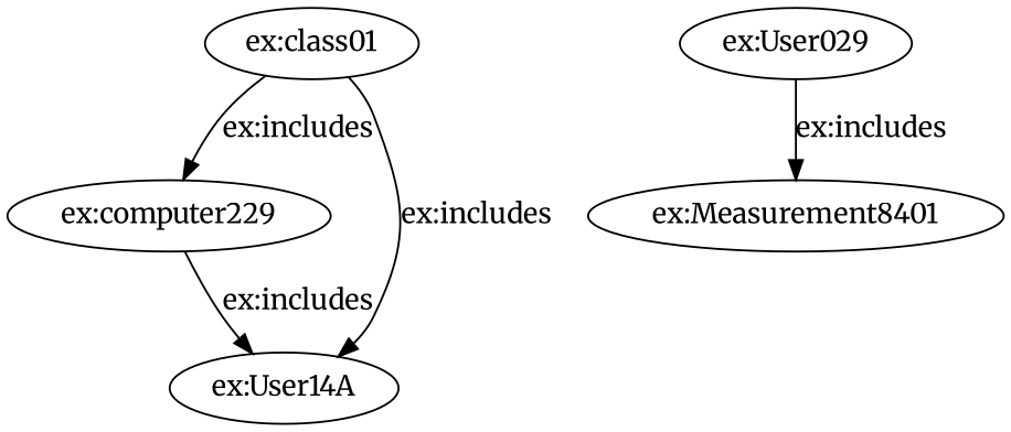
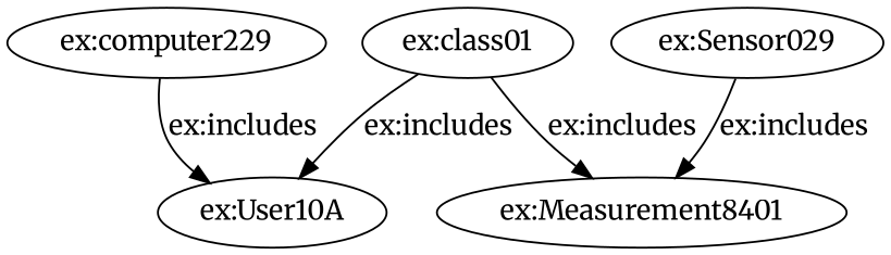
  digraph {
    fontname=Merriweather
    rankdir=TB
    node [fontname=Merriweather]
    edge [fontname=Merriweather]
    "ex:class01"
    "ex:computer229"
-   "ex:User10A" [label="ex:User14A"]
-   "ex:Sensor029" [label="ex:User029"]
+   "ex:User10A"
+   "ex:Sensor029"
    "ex:Measurement8401"
-   "ex:class01" -> "ex:computer229" [label="ex:includes"]
+   "ex:class01" -> "ex:Measurement8401" [label="ex:includes"]
    "ex:class01" -> "ex:User10A" [label="ex:includes"]
    "ex:computer229" -> "ex:User10A" [label="ex:includes"]
    "ex:Sensor029" -> "ex:Measurement8401" [label="ex:includes"]
  }
